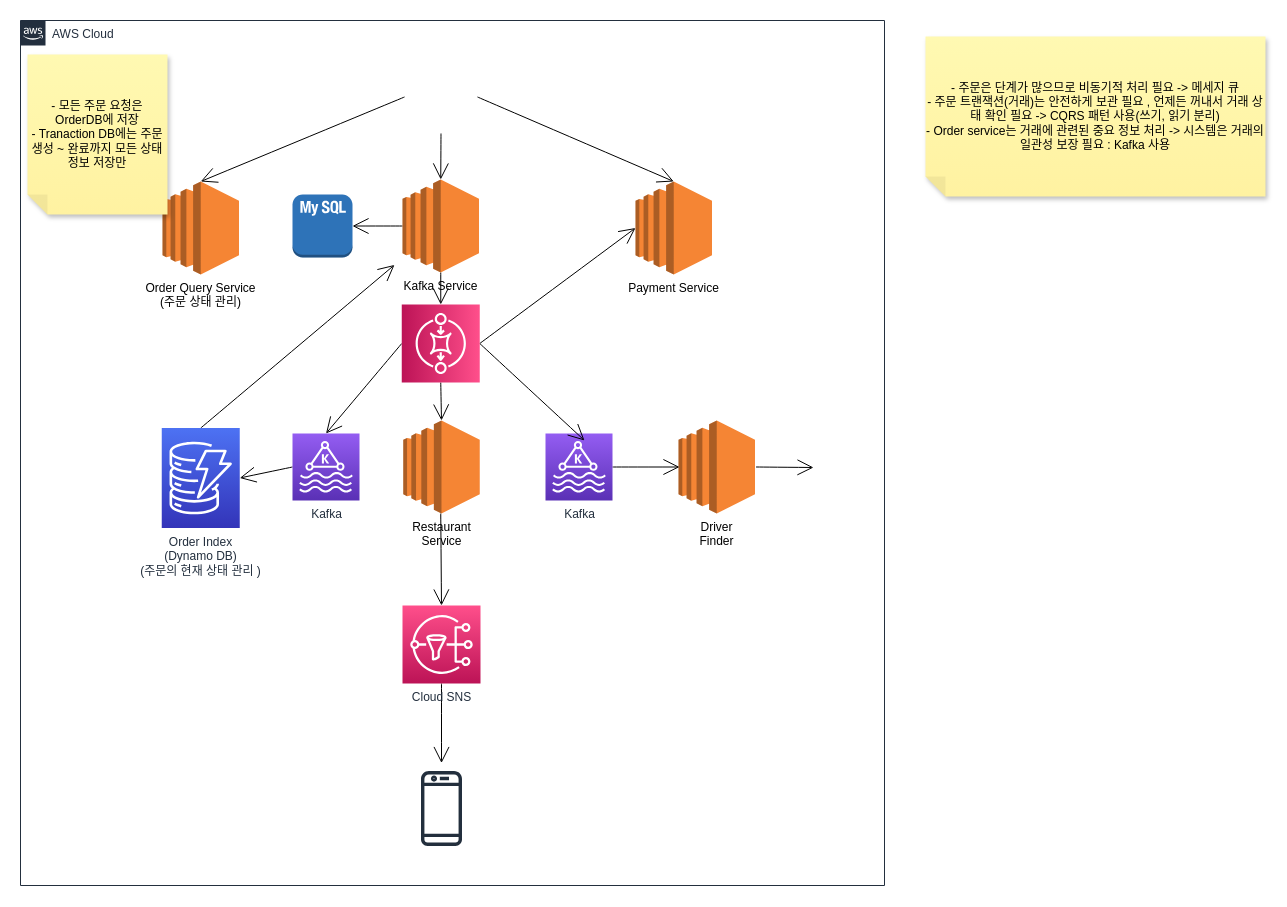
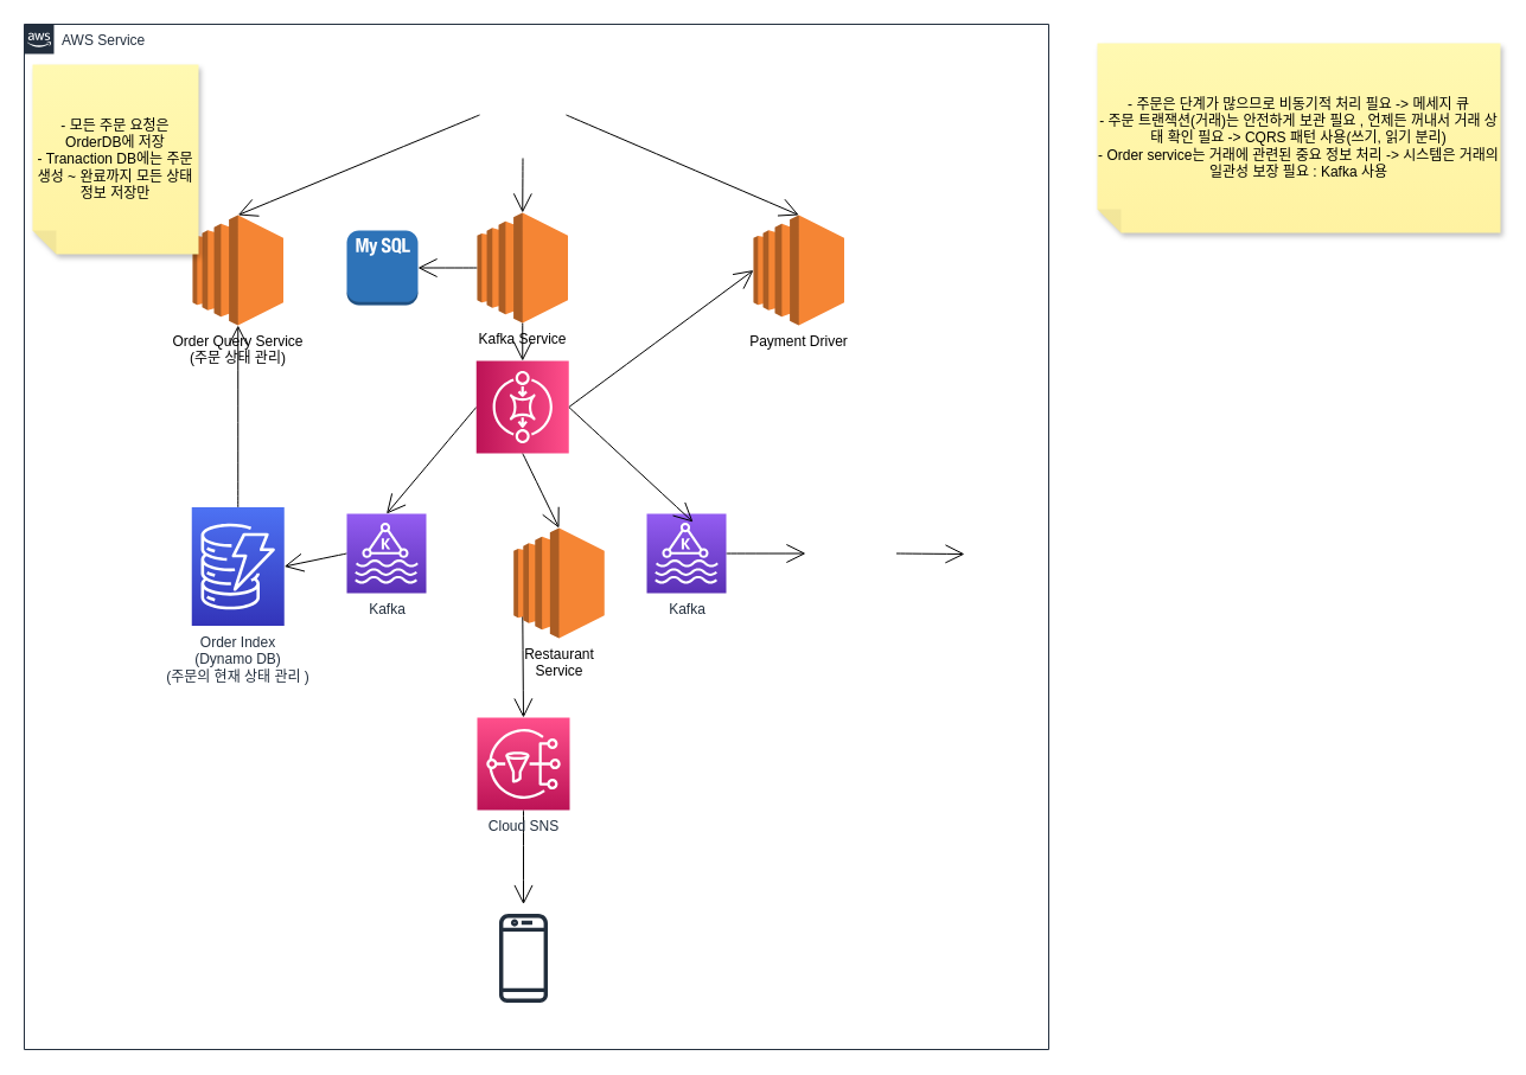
  <mxCell id="0" />
  <mxCell id="1" parent="0" />
- <mxCell id="2" value="AWS Cloud" style="points=[[0,0],[0.25,0],[0.5,0],[0.75,0],[1,0],[1,0.25],[1,0.5],[1,0.75],[1,1],[0.75,1],[0.5,1],[0.25,1],[0,1],[0,0.75],[0,0.5],[0,0.25]];outlineConnect=0;gradientColor=none;html=1;whiteSpace=wrap;fontSize=12;fontStyle=0;container=1;pointerEvents=0;collapsible=0;recursiveResize=0;shape=mxgraph.aws4.group;grIcon=mxgraph.aws4.group_aws_cloud_alt;strokeColor=#232F3E;fillColor=none;verticalAlign=top;align=left;spacingLeft=30;fontColor=#232F3E;dashed=0;hachureGap=4;" vertex="1" parent="1"><mxGeometry x="20" y="20" width="864" height="865" as="geometry" /></mxCell>
+ <mxCell id="2" value="AWS Service" style="points=[[0,0],[0.25,0],[0.5,0],[0.75,0],[1,0],[1,0.25],[1,0.5],[1,0.75],[1,1],[0.75,1],[0.5,1],[0.25,1],[0,1],[0,0.75],[0,0.5],[0,0.25]];outlineConnect=0;gradientColor=none;html=1;whiteSpace=wrap;fontSize=12;fontStyle=0;container=1;pointerEvents=0;collapsible=0;recursiveResize=0;shape=mxgraph.aws4.group;grIcon=mxgraph.aws4.group_aws_cloud_alt;strokeColor=#232F3E;fillColor=none;verticalAlign=top;align=left;spacingLeft=30;fontColor=#232F3E;dashed=0;hachureGap=4;" vertex="1" parent="1"><mxGeometry x="20" y="20" width="864" height="865" as="geometry" /></mxCell>
  <mxCell id="3" style="edgeStyle=none;curved=1;rounded=0;orthogonalLoop=1;jettySize=auto;html=1;entryX=0.5;entryY=0;entryDx=0;entryDy=0;entryPerimeter=0;fontFamily=Helvetica;fontSize=12;fontColor=default;endArrow=open;startSize=14;endSize=14;sourcePerimeterSpacing=8;targetPerimeterSpacing=8;exitX=0;exitY=0.5;exitDx=0;exitDy=0;exitPerimeter=0;" edge="1" parent="2" target="6"><mxGeometry relative="1" as="geometry"><mxPoint x="384" y="76.5" as="sourcePoint" /></mxGeometry></mxCell>
  <mxCell id="4" style="edgeStyle=none;curved=1;rounded=0;orthogonalLoop=1;jettySize=auto;html=1;entryX=0.5;entryY=0;entryDx=0;entryDy=0;entryPerimeter=0;fontFamily=Helvetica;fontSize=12;fontColor=default;endArrow=open;startSize=14;endSize=14;sourcePerimeterSpacing=8;targetPerimeterSpacing=8;exitX=0.5;exitY=1;exitDx=0;exitDy=0;exitPerimeter=0;" edge="1" parent="2" target="10"><mxGeometry relative="1" as="geometry"><mxPoint x="420.5" y="113" as="sourcePoint" /></mxGeometry></mxCell>
  <mxCell id="5" style="edgeStyle=none;curved=1;rounded=0;orthogonalLoop=1;jettySize=auto;html=1;exitX=1;exitY=0.5;exitDx=0;exitDy=0;exitPerimeter=0;fontFamily=Helvetica;fontSize=12;fontColor=default;endArrow=open;startSize=14;endSize=14;sourcePerimeterSpacing=8;targetPerimeterSpacing=8;entryX=0.5;entryY=0;entryDx=0;entryDy=0;entryPerimeter=0;" edge="1" parent="2" target="11"><mxGeometry relative="1" as="geometry"><mxPoint x="457" y="76.5" as="sourcePoint" /><mxPoint x="462" y="15" as="targetPoint" /></mxGeometry></mxCell>
  <mxCell id="6" value="Order Query Service&lt;br&gt;(주문 상태 관리)&lt;br&gt;&lt;br&gt;" style="outlineConnect=0;dashed=0;verticalLabelPosition=bottom;verticalAlign=top;align=center;html=1;shape=mxgraph.aws3.ec2;fillColor=#F58534;gradientColor=none;hachureGap=4;strokeColor=default;fontFamily=Helvetica;fontSize=12;fontColor=default;" vertex="1" parent="2"><mxGeometry x="142" y="161" width="76.5" height="93" as="geometry" /></mxCell>
  <mxCell id="7" style="edgeStyle=none;curved=1;rounded=0;orthogonalLoop=1;jettySize=auto;html=1;exitX=0;exitY=0.5;exitDx=0;exitDy=0;exitPerimeter=0;entryX=1;entryY=0.5;entryDx=0;entryDy=0;entryPerimeter=0;fontFamily=Helvetica;fontSize=12;fontColor=default;endArrow=open;startSize=14;endSize=14;sourcePerimeterSpacing=8;targetPerimeterSpacing=8;" edge="1" parent="2" source="10" target="12"><mxGeometry relative="1" as="geometry" /></mxCell>
  <mxCell id="8" style="edgeStyle=none;curved=1;rounded=0;orthogonalLoop=1;jettySize=auto;html=1;exitX=0.5;exitY=0;exitDx=0;exitDy=0;exitPerimeter=0;fontFamily=Helvetica;fontSize=12;fontColor=default;endArrow=open;startSize=14;endSize=14;sourcePerimeterSpacing=8;targetPerimeterSpacing=8;entryX=0;entryY=0.5;entryDx=0;entryDy=0;entryPerimeter=0;" edge="1" parent="2" source="30" target="11"><mxGeometry relative="1" as="geometry" /></mxCell>
  <mxCell id="9" style="edgeStyle=none;curved=1;rounded=0;orthogonalLoop=1;jettySize=auto;html=1;exitX=0.5;exitY=1;exitDx=0;exitDy=0;exitPerimeter=0;entryX=0;entryY=0.5;entryDx=0;entryDy=0;entryPerimeter=0;fontFamily=Helvetica;fontSize=12;fontColor=default;endArrow=open;startSize=14;endSize=14;sourcePerimeterSpacing=8;targetPerimeterSpacing=8;" edge="1" parent="2" source="10" target="30"><mxGeometry relative="1" as="geometry" /></mxCell>
  <mxCell id="10" value="Kafka Service" style="outlineConnect=0;dashed=0;verticalLabelPosition=bottom;verticalAlign=top;align=center;html=1;shape=mxgraph.aws3.ec2;fillColor=#F58534;gradientColor=none;hachureGap=4;strokeColor=default;fontFamily=Helvetica;fontSize=12;fontColor=default;" vertex="1" parent="2"><mxGeometry x="382" y="159" width="76.5" height="93" as="geometry" /></mxCell>
- <mxCell id="11" value="Payment Service" style="outlineConnect=0;dashed=0;verticalLabelPosition=bottom;verticalAlign=top;align=center;html=1;shape=mxgraph.aws3.ec2;fillColor=#F58534;gradientColor=none;hachureGap=4;strokeColor=default;fontFamily=Helvetica;fontSize=12;fontColor=default;" vertex="1" parent="2"><mxGeometry x="615" y="161" width="76.5" height="93" as="geometry" /></mxCell>
+ <mxCell id="11" value="Payment Driver" style="outlineConnect=0;dashed=0;verticalLabelPosition=bottom;verticalAlign=top;align=center;html=1;shape=mxgraph.aws3.ec2;fillColor=#F58534;gradientColor=none;hachureGap=4;strokeColor=default;fontFamily=Helvetica;fontSize=12;fontColor=default;" vertex="1" parent="2"><mxGeometry x="615" y="161" width="76.5" height="93" as="geometry" /></mxCell>
  <mxCell id="12" value="" style="outlineConnect=0;dashed=0;verticalLabelPosition=bottom;verticalAlign=top;align=center;html=1;shape=mxgraph.aws3.mysql_db_instance_2;fillColor=#2E73B8;gradientColor=none;hachureGap=4;strokeColor=default;fontFamily=Helvetica;fontSize=12;fontColor=default;" vertex="1" parent="2"><mxGeometry x="272" y="174" width="60" height="63" as="geometry" /></mxCell>
  <mxCell id="13" style="edgeStyle=none;curved=1;rounded=0;orthogonalLoop=1;jettySize=auto;html=1;exitX=0.5;exitY=1;exitDx=0;exitDy=0;exitPerimeter=0;entryX=0.5;entryY=0;entryDx=0;entryDy=0;entryPerimeter=0;fontFamily=Helvetica;fontSize=12;fontColor=default;endArrow=open;startSize=14;endSize=14;sourcePerimeterSpacing=8;targetPerimeterSpacing=8;" edge="1" parent="2" target="24"><mxGeometry relative="1" as="geometry"><mxPoint x="420.25" y="493" as="sourcePoint" /></mxGeometry></mxCell>
- <mxCell id="14" value="Restaurant&lt;br&gt;Service&lt;br&gt;" style="outlineConnect=0;dashed=0;verticalLabelPosition=bottom;verticalAlign=top;align=center;html=1;shape=mxgraph.aws3.ec2;fillColor=#F58534;gradientColor=none;hachureGap=4;strokeColor=default;fontFamily=Helvetica;fontSize=12;fontColor=default;" vertex="1" parent="2"><mxGeometry x="382.75" y="400" width="76.5" height="93" as="geometry" /></mxCell>
+ <mxCell id="14" value="Restaurant&lt;br&gt;Service&lt;br&gt;" style="outlineConnect=0;dashed=0;verticalLabelPosition=bottom;verticalAlign=top;align=center;html=1;shape=mxgraph.aws3.ec2;fillColor=#F58534;gradientColor=none;hachureGap=4;strokeColor=default;fontFamily=Helvetica;fontSize=12;fontColor=default;" vertex="1" parent="2"><mxGeometry x="412.75" y="425" width="76.5" height="93" as="geometry" /></mxCell>
  <mxCell id="15" style="edgeStyle=none;curved=1;rounded=0;orthogonalLoop=1;jettySize=auto;html=1;exitX=1;exitY=0.5;exitDx=0;exitDy=0;exitPerimeter=0;fontFamily=Helvetica;fontSize=12;fontColor=default;endArrow=open;startSize=14;endSize=14;sourcePerimeterSpacing=8;targetPerimeterSpacing=8;" edge="1" parent="2"><mxGeometry relative="1" as="geometry"><mxPoint x="735.5" y="446.5" as="sourcePoint" /><mxPoint x="793" y="447" as="targetPoint" /></mxGeometry></mxCell>
- <mxCell id="16" value="Driver&lt;br&gt;Finder" style="outlineConnect=0;dashed=0;verticalLabelPosition=bottom;verticalAlign=top;align=center;html=1;shape=mxgraph.aws3.ec2;fillColor=#F58534;gradientColor=none;hachureGap=4;strokeColor=default;fontFamily=Helvetica;fontSize=12;fontColor=default;" vertex="1" parent="2"><mxGeometry x="658" y="400" width="76.5" height="93" as="geometry" /></mxCell>
  <mxCell id="17" style="edgeStyle=none;curved=1;rounded=0;orthogonalLoop=1;jettySize=auto;html=1;exitX=0;exitY=0.5;exitDx=0;exitDy=0;exitPerimeter=0;entryX=1;entryY=0.5;entryDx=0;entryDy=0;entryPerimeter=0;fontFamily=Helvetica;fontSize=12;fontColor=default;endArrow=open;startSize=14;endSize=14;sourcePerimeterSpacing=8;targetPerimeterSpacing=8;" edge="1" parent="2" source="18" target="22"><mxGeometry relative="1" as="geometry" /></mxCell>
  <mxCell id="18" value="Kafka&lt;br&gt;" style="sketch=0;points=[[0,0,0],[0.25,0,0],[0.5,0,0],[0.75,0,0],[1,0,0],[0,1,0],[0.25,1,0],[0.5,1,0],[0.75,1,0],[1,1,0],[0,0.25,0],[0,0.5,0],[0,0.75,0],[1,0.25,0],[1,0.5,0],[1,0.75,0]];outlineConnect=0;fontColor=#232F3E;gradientColor=#945DF2;gradientDirection=north;fillColor=#5A30B5;strokeColor=#ffffff;dashed=0;verticalLabelPosition=bottom;verticalAlign=top;align=center;html=1;fontSize=12;fontStyle=0;aspect=fixed;shape=mxgraph.aws4.resourceIcon;resIcon=mxgraph.aws4.managed_streaming_for_kafka;hachureGap=4;fontFamily=Helvetica;" vertex="1" parent="2"><mxGeometry x="272" y="413" width="67" height="67" as="geometry" /></mxCell>
  <mxCell id="19" style="edgeStyle=none;curved=1;rounded=0;orthogonalLoop=1;jettySize=auto;html=1;exitX=1;exitY=0.5;exitDx=0;exitDy=0;exitPerimeter=0;entryX=0;entryY=0.5;entryDx=0;entryDy=0;entryPerimeter=0;fontFamily=Helvetica;fontSize=12;fontColor=default;endArrow=open;startSize=14;endSize=14;sourcePerimeterSpacing=8;targetPerimeterSpacing=8;" edge="1" parent="2" source="20"><mxGeometry relative="1" as="geometry"><mxPoint x="659" y="446.5" as="targetPoint" /></mxGeometry></mxCell>
  <mxCell id="20" value="Kafka&lt;br&gt;" style="sketch=0;points=[[0,0,0],[0.25,0,0],[0.5,0,0],[0.75,0,0],[1,0,0],[0,1,0],[0.25,1,0],[0.5,1,0],[0.75,1,0],[1,1,0],[0,0.25,0],[0,0.5,0],[0,0.75,0],[1,0.25,0],[1,0.5,0],[1,0.75,0]];outlineConnect=0;fontColor=#232F3E;gradientColor=#945DF2;gradientDirection=north;fillColor=#5A30B5;strokeColor=#ffffff;dashed=0;verticalLabelPosition=bottom;verticalAlign=top;align=center;html=1;fontSize=12;fontStyle=0;aspect=fixed;shape=mxgraph.aws4.resourceIcon;resIcon=mxgraph.aws4.managed_streaming_for_kafka;hachureGap=4;fontFamily=Helvetica;" vertex="1" parent="2"><mxGeometry x="525" y="413" width="67" height="67" as="geometry" /></mxCell>
- <mxCell id="21" style="edgeStyle=none;curved=1;rounded=0;orthogonalLoop=1;jettySize=auto;html=1;exitX=0.5;exitY=0;exitDx=0;exitDy=0;exitPerimeter=0;fontFamily=Helvetica;fontSize=12;fontColor=default;endArrow=open;startSize=14;endSize=14;sourcePerimeterSpacing=8;targetPerimeterSpacing=8;" edge="1" parent="2" source="22" target="10"><mxGeometry relative="1" as="geometry" /></mxCell>
+ <mxCell id="21" style="edgeStyle=none;curved=1;rounded=0;orthogonalLoop=1;jettySize=auto;html=1;exitX=0.5;exitY=0;exitDx=0;exitDy=0;exitPerimeter=0;entryX=0.5;entryY=1;entryDx=0;entryDy=0;entryPerimeter=0;fontFamily=Helvetica;fontSize=12;fontColor=default;endArrow=open;startSize=14;endSize=14;sourcePerimeterSpacing=8;targetPerimeterSpacing=8;" edge="1" parent="2" source="22" target="6"><mxGeometry relative="1" as="geometry" /></mxCell>
  <mxCell id="22" value="Order Index&lt;br&gt;(Dynamo DB)&lt;br&gt;(주문의 현재 상태 관리 )" style="sketch=0;points=[[0,0,0],[0.25,0,0],[0.5,0,0],[0.75,0,0],[1,0,0],[0,1,0],[0.25,1,0],[0.5,1,0],[0.75,1,0],[1,1,0],[0,0.25,0],[0,0.5,0],[0,0.75,0],[1,0.25,0],[1,0.5,0],[1,0.75,0]];outlineConnect=0;fontColor=#232F3E;gradientColor=#4D72F3;gradientDirection=north;fillColor=#3334B9;strokeColor=#ffffff;dashed=0;verticalLabelPosition=bottom;verticalAlign=top;align=center;html=1;fontSize=12;fontStyle=0;aspect=fixed;shape=mxgraph.aws4.resourceIcon;resIcon=mxgraph.aws4.dynamodb;hachureGap=4;fontFamily=Helvetica;" vertex="1" parent="2"><mxGeometry x="141.25" y="407.5" width="78" height="100" as="geometry" /></mxCell>
  <mxCell id="23" style="edgeStyle=none;curved=1;rounded=0;orthogonalLoop=1;jettySize=auto;html=1;exitX=0.5;exitY=1;exitDx=0;exitDy=0;exitPerimeter=0;fontFamily=Helvetica;fontSize=12;fontColor=default;endArrow=open;startSize=14;endSize=14;sourcePerimeterSpacing=8;targetPerimeterSpacing=8;" edge="1" parent="2" source="24" target="25"><mxGeometry relative="1" as="geometry" /></mxCell>
  <mxCell id="24" value="Cloud SNS&lt;br&gt;" style="sketch=0;points=[[0,0,0],[0.25,0,0],[0.5,0,0],[0.75,0,0],[1,0,0],[0,1,0],[0.25,1,0],[0.5,1,0],[0.75,1,0],[1,1,0],[0,0.25,0],[0,0.5,0],[0,0.75,0],[1,0.25,0],[1,0.5,0],[1,0.75,0]];outlineConnect=0;fontColor=#232F3E;gradientColor=#FF4F8B;gradientDirection=north;fillColor=#BC1356;strokeColor=#ffffff;dashed=0;verticalLabelPosition=bottom;verticalAlign=top;align=center;html=1;fontSize=12;fontStyle=0;aspect=fixed;shape=mxgraph.aws4.resourceIcon;resIcon=mxgraph.aws4.sns;hachureGap=4;fontFamily=Helvetica;" vertex="1" parent="2"><mxGeometry x="382" y="585" width="78" height="78" as="geometry" /></mxCell>
  <mxCell id="25" value="" style="sketch=0;outlineConnect=0;fontColor=#232F3E;gradientColor=none;fillColor=#232F3D;strokeColor=none;dashed=0;verticalLabelPosition=bottom;verticalAlign=top;align=center;html=1;fontSize=12;fontStyle=0;aspect=fixed;pointerEvents=1;shape=mxgraph.aws4.mobile_client;hachureGap=4;fontFamily=Helvetica;" vertex="1" parent="2"><mxGeometry x="400.5" y="749" width="41" height="78" as="geometry" /></mxCell>
  <mxCell id="26" value="- 모든 주문 요청은 OrderDB에 저장&lt;br&gt;- Tranaction DB에는 주문 생성 ~ 완료까지 모든 상태 정보 저장만" style="shape=note;whiteSpace=wrap;html=1;backgroundOutline=1;fontColor=#000000;darkOpacity=0.05;fillColor=#FFF9B2;strokeColor=none;fillStyle=solid;direction=west;gradientDirection=north;gradientColor=#FFF2A1;shadow=1;size=20;pointerEvents=1;dashed=0;hachureGap=4;fontFamily=Helvetica;fontSize=12;" vertex="1" parent="2"><mxGeometry x="7" y="34" width="140" height="160" as="geometry" /></mxCell>
  <mxCell id="27" style="edgeStyle=none;curved=1;rounded=0;orthogonalLoop=1;jettySize=auto;html=1;exitX=1;exitY=0.5;exitDx=0;exitDy=0;exitPerimeter=0;entryX=0.5;entryY=0;entryDx=0;entryDy=0;entryPerimeter=0;fontFamily=Helvetica;fontSize=12;fontColor=default;endArrow=open;startSize=14;endSize=14;sourcePerimeterSpacing=8;targetPerimeterSpacing=8;" edge="1" parent="2" source="30" target="14"><mxGeometry relative="1" as="geometry" /></mxCell>
  <mxCell id="28" style="edgeStyle=none;curved=1;rounded=0;orthogonalLoop=1;jettySize=auto;html=1;exitX=0.5;exitY=1;exitDx=0;exitDy=0;exitPerimeter=0;entryX=0.5;entryY=0;entryDx=0;entryDy=0;entryPerimeter=0;fontFamily=Helvetica;fontSize=12;fontColor=default;endArrow=open;startSize=14;endSize=14;sourcePerimeterSpacing=8;targetPerimeterSpacing=8;" edge="1" parent="2" source="30" target="18"><mxGeometry relative="1" as="geometry" /></mxCell>
  <mxCell id="29" style="edgeStyle=none;curved=1;rounded=0;orthogonalLoop=1;jettySize=auto;html=1;exitX=0.5;exitY=0;exitDx=0;exitDy=0;exitPerimeter=0;entryX=0.582;entryY=0.104;entryDx=0;entryDy=0;entryPerimeter=0;fontFamily=Helvetica;fontSize=12;fontColor=default;endArrow=open;startSize=14;endSize=14;sourcePerimeterSpacing=8;targetPerimeterSpacing=8;" edge="1" parent="2" source="30" target="20"><mxGeometry relative="1" as="geometry" /></mxCell>
  <mxCell id="30" value="" style="sketch=0;points=[[0,0,0],[0.25,0,0],[0.5,0,0],[0.75,0,0],[1,0,0],[0,1,0],[0.25,1,0],[0.5,1,0],[0.75,1,0],[1,1,0],[0,0.25,0],[0,0.5,0],[0,0.75,0],[1,0.25,0],[1,0.5,0],[1,0.75,0]];outlineConnect=0;fontColor=#232F3E;gradientColor=#FF4F8B;gradientDirection=north;fillColor=#BC1356;strokeColor=#ffffff;dashed=0;verticalLabelPosition=bottom;verticalAlign=top;align=center;html=1;fontSize=12;fontStyle=0;aspect=fixed;shape=mxgraph.aws4.resourceIcon;resIcon=mxgraph.aws4.sqs;hachureGap=4;fontFamily=Helvetica;direction=south;" vertex="1" parent="2"><mxGeometry x="381.25" y="284" width="78" height="78" as="geometry" /></mxCell>
  <mxCell id="31" value="- 주문은 단계가 많으므로 비동기적 처리 필요 -&amp;gt; 메세지 큐&lt;br&gt;- 주문 트랜잭션(거래)는 안전하게 보관 필요 , 언제든 꺼내서 거래 상태 확인 필요 -&amp;gt; CQRS 패턴 사용(쓰기, 읽기 분리)&lt;br&gt;- Order service는 거래에 관련된 중요 정보 처리 -&amp;gt; 시스템은 거래의 일관성 보장 필요 : Kafka 사용" style="shape=note;whiteSpace=wrap;html=1;backgroundOutline=1;fontColor=#000000;darkOpacity=0.05;fillColor=#FFF9B2;strokeColor=none;fillStyle=solid;direction=west;gradientDirection=north;gradientColor=#FFF2A1;shadow=1;size=20;pointerEvents=1;dashed=0;hachureGap=4;fontFamily=Helvetica;fontSize=12;" vertex="1" parent="1"><mxGeometry x="925" y="36" width="340" height="160" as="geometry" /></mxCell>
